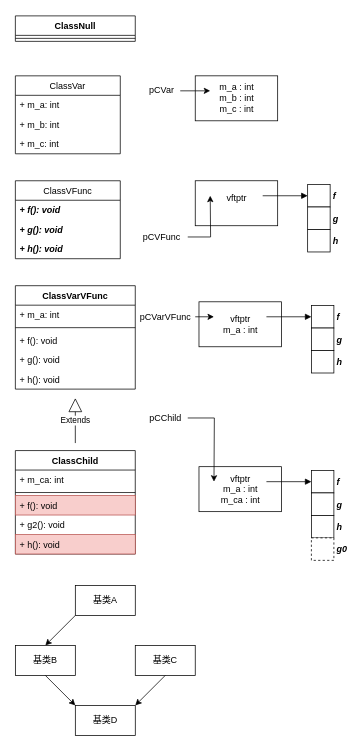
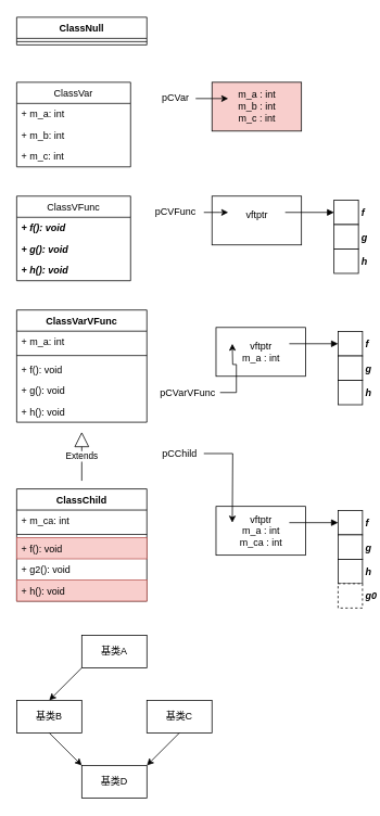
  <mxCell id="0" />
  <mxCell id="1" parent="0" />
  <mxCell id="2" value="ClassNull" style="swimlane;fontStyle=1;align=center;verticalAlign=top;childLayout=stackLayout;horizontal=1;startSize=26;horizontalStack=0;resizeParent=1;resizeParentMax=0;resizeLast=0;collapsible=1;marginBottom=0;" parent="1" vertex="1"><mxGeometry x="20" y="20" width="160" height="34" as="geometry" /></mxCell>
  <mxCell id="3" value="" style="line;strokeWidth=1;fillColor=none;align=left;verticalAlign=middle;spacingTop=-1;spacingLeft=3;spacingRight=3;rotatable=0;labelPosition=right;points=[];portConstraint=eastwest;" parent="2" vertex="1"><mxGeometry y="26" width="160" height="8" as="geometry" /></mxCell>
  <mxCell id="4" value="ClassVar" style="swimlane;fontStyle=0;childLayout=stackLayout;horizontal=1;startSize=26;fillColor=none;horizontalStack=0;resizeParent=1;resizeParentMax=0;resizeLast=0;collapsible=1;marginBottom=0;" parent="1" vertex="1"><mxGeometry x="20" y="100" width="140" height="104" as="geometry" /></mxCell>
  <mxCell id="5" value="+ m_a: int" style="text;strokeColor=none;fillColor=none;align=left;verticalAlign=top;spacingLeft=4;spacingRight=4;overflow=hidden;rotatable=0;points=[[0,0.5],[1,0.5]];portConstraint=eastwest;" parent="4" vertex="1"><mxGeometry y="26" width="140" height="26" as="geometry" /></mxCell>
  <mxCell id="6" value="+ m_b: int" style="text;strokeColor=none;fillColor=none;align=left;verticalAlign=top;spacingLeft=4;spacingRight=4;overflow=hidden;rotatable=0;points=[[0,0.5],[1,0.5]];portConstraint=eastwest;" parent="4" vertex="1"><mxGeometry y="52" width="140" height="26" as="geometry" /></mxCell>
  <mxCell id="7" value="+ m_c: int" style="text;strokeColor=none;fillColor=none;align=left;verticalAlign=top;spacingLeft=4;spacingRight=4;overflow=hidden;rotatable=0;points=[[0,0.5],[1,0.5]];portConstraint=eastwest;" parent="4" vertex="1"><mxGeometry y="78" width="140" height="26" as="geometry" /></mxCell>
- <mxCell id="8" value="m_a : int&lt;br&gt;m_b : int&lt;br&gt;m_c : int" style="html=1;" parent="1" vertex="1"><mxGeometry x="260" y="100" width="110" height="60" as="geometry" /></mxCell>
+ <mxCell id="8" value="m_a : int&lt;br&gt;m_b : int&lt;br&gt;m_c : int" style="html=1;fillColor=#f8cecc;" parent="1" vertex="1"><mxGeometry x="260" y="100" width="110" height="60" as="geometry" /></mxCell>
  <mxCell id="9" value="" style="edgeStyle=orthogonalEdgeStyle;rounded=0;orthogonalLoop=1;jettySize=auto;html=1;" parent="1" source="10" edge="1"><mxGeometry relative="1" as="geometry"><mxPoint x="280" y="120" as="targetPoint" /></mxGeometry></mxCell>
  <mxCell id="10" value="pCVar" style="text;html=1;align=center;verticalAlign=middle;resizable=0;points=[];autosize=1;strokeColor=none;" parent="1" vertex="1"><mxGeometry x="190" y="110" width="50" height="20" as="geometry" /></mxCell>
  <mxCell id="11" value="ClassVFunc" style="swimlane;fontStyle=0;childLayout=stackLayout;horizontal=1;startSize=26;fillColor=none;horizontalStack=0;resizeParent=1;resizeParentMax=0;resizeLast=0;collapsible=1;marginBottom=0;" parent="1" vertex="1"><mxGeometry x="20" y="240" width="140" height="104" as="geometry" /></mxCell>
  <mxCell id="12" value="+ f(): void" style="text;strokeColor=none;fillColor=none;align=left;verticalAlign=top;spacingLeft=4;spacingRight=4;overflow=hidden;rotatable=0;points=[[0,0.5],[1,0.5]];portConstraint=eastwest;fontStyle=3" parent="11" vertex="1"><mxGeometry y="26" width="140" height="26" as="geometry" /></mxCell>
  <mxCell id="13" value="+ g(): void" style="text;strokeColor=none;fillColor=none;align=left;verticalAlign=top;spacingLeft=4;spacingRight=4;overflow=hidden;rotatable=0;points=[[0,0.5],[1,0.5]];portConstraint=eastwest;fontStyle=3" parent="11" vertex="1"><mxGeometry y="52" width="140" height="26" as="geometry" /></mxCell>
  <mxCell id="14" value="+ h(): void" style="text;strokeColor=none;fillColor=none;align=left;verticalAlign=top;spacingLeft=4;spacingRight=4;overflow=hidden;rotatable=0;points=[[0,0.5],[1,0.5]];portConstraint=eastwest;fontStyle=3" parent="11" vertex="1"><mxGeometry y="78" width="140" height="26" as="geometry" /></mxCell>
  <mxCell id="15" value="vftptr&lt;br&gt;&lt;br&gt;" style="html=1;" parent="1" vertex="1"><mxGeometry x="260" y="240" width="110" height="60" as="geometry" /></mxCell>
  <mxCell id="16" value="" style="edgeStyle=orthogonalEdgeStyle;rounded=0;orthogonalLoop=1;jettySize=auto;html=1;" parent="1" source="17" edge="1"><mxGeometry relative="1" as="geometry"><mxPoint x="280" y="260" as="targetPoint" /></mxGeometry></mxCell>
- <mxCell id="17" value="pCVFunc" style="text;html=1;align=center;verticalAlign=middle;resizable=0;points=[];autosize=1;strokeColor=none;" parent="1" vertex="1"><mxGeometry x="180" y="305" width="70" height="20" as="geometry" /></mxCell>
+ <mxCell id="17" value="pCVFunc" style="text;html=1;align=center;verticalAlign=middle;resizable=0;points=[];autosize=1;strokeColor=none;" parent="1" vertex="1"><mxGeometry x="180" y="250" width="70" height="20" as="geometry" /></mxCell>
  <mxCell id="18" value="" style="html=1;verticalAlign=bottom;endArrow=block;" parent="1" edge="1"><mxGeometry width="80" relative="1" as="geometry"><mxPoint x="350" y="260" as="sourcePoint" /><mxPoint x="410" y="260" as="targetPoint" /></mxGeometry></mxCell>
  <mxCell id="19" value="f" style="fontStyle=3;labelPosition=right;verticalLabelPosition=middle;align=left;verticalAlign=middle;spacingLeft=2;direction=south;" parent="1" vertex="1"><mxGeometry x="410" y="245" width="30" height="30" as="geometry" /></mxCell>
  <mxCell id="20" value="g" style="fontStyle=3;labelPosition=right;verticalLabelPosition=middle;align=left;verticalAlign=middle;spacingLeft=2;direction=south;" parent="1" vertex="1"><mxGeometry x="410" y="275" width="30" height="30" as="geometry" /></mxCell>
  <mxCell id="21" value="h" style="fontStyle=3;labelPosition=right;verticalLabelPosition=middle;align=left;verticalAlign=middle;spacingLeft=2;direction=south;" parent="1" vertex="1"><mxGeometry x="410" y="305" width="30" height="30" as="geometry" /></mxCell>
  <mxCell id="22" value="ClassVarVFunc" style="swimlane;fontStyle=1;align=center;verticalAlign=top;childLayout=stackLayout;horizontal=1;startSize=26;horizontalStack=0;resizeParent=1;resizeParentMax=0;resizeLast=0;collapsible=1;marginBottom=0;" parent="1" vertex="1"><mxGeometry x="20" y="380" width="160" height="138" as="geometry" /></mxCell>
  <mxCell id="23" value="+ m_a: int" style="text;strokeColor=none;fillColor=none;align=left;verticalAlign=top;spacingLeft=4;spacingRight=4;overflow=hidden;rotatable=0;points=[[0,0.5],[1,0.5]];portConstraint=eastwest;" parent="22" vertex="1"><mxGeometry y="26" width="160" height="26" as="geometry" /></mxCell>
  <mxCell id="24" value="" style="line;strokeWidth=1;fillColor=none;align=left;verticalAlign=middle;spacingTop=-1;spacingLeft=3;spacingRight=3;rotatable=0;labelPosition=right;points=[];portConstraint=eastwest;" parent="22" vertex="1"><mxGeometry y="52" width="160" height="8" as="geometry" /></mxCell>
  <mxCell id="25" value="+ f(): void" style="text;strokeColor=none;fillColor=none;align=left;verticalAlign=top;spacingLeft=4;spacingRight=4;overflow=hidden;rotatable=0;points=[[0,0.5],[1,0.5]];portConstraint=eastwest;" parent="22" vertex="1"><mxGeometry y="60" width="160" height="26" as="geometry" /></mxCell>
  <mxCell id="26" value="+ g(): void" style="text;strokeColor=none;fillColor=none;align=left;verticalAlign=top;spacingLeft=4;spacingRight=4;overflow=hidden;rotatable=0;points=[[0,0.5],[1,0.5]];portConstraint=eastwest;" parent="22" vertex="1"><mxGeometry y="86" width="160" height="26" as="geometry" /></mxCell>
  <mxCell id="27" value="+ h(): void" style="text;strokeColor=none;fillColor=none;align=left;verticalAlign=top;spacingLeft=4;spacingRight=4;overflow=hidden;rotatable=0;points=[[0,0.5],[1,0.5]];portConstraint=eastwest;" parent="22" vertex="1"><mxGeometry y="112" width="160" height="26" as="geometry" /></mxCell>
  <mxCell id="28" value="vftptr&lt;br&gt;m_a : int" style="html=1;" parent="1" vertex="1"><mxGeometry x="265" y="401.5" width="110" height="60" as="geometry" /></mxCell>
  <mxCell id="29" value="" style="edgeStyle=orthogonalEdgeStyle;rounded=0;orthogonalLoop=1;jettySize=auto;html=1;" parent="1" source="30" edge="1"><mxGeometry relative="1" as="geometry"><mxPoint x="285" y="421.5" as="targetPoint" /></mxGeometry></mxCell>
- <mxCell id="30" value="pCVarVFunc" style="text;html=1;align=center;verticalAlign=middle;resizable=0;points=[];autosize=1;strokeColor=none;" parent="1" vertex="1"><mxGeometry x="180" y="411.5" width="80" height="20" as="geometry" /></mxCell>
+ <mxCell id="30" value="pCVarVFunc" style="text;html=1;align=center;verticalAlign=middle;resizable=0;points=[];autosize=1;strokeColor=none;" parent="1" vertex="1"><mxGeometry x="190" y="471.5" width="80" height="20" as="geometry" /></mxCell>
  <mxCell id="31" value="" style="html=1;verticalAlign=bottom;endArrow=block;" parent="1" edge="1"><mxGeometry width="80" relative="1" as="geometry"><mxPoint x="355" y="421.5" as="sourcePoint" /><mxPoint x="415" y="421.5" as="targetPoint" /></mxGeometry></mxCell>
  <mxCell id="32" value="f" style="fontStyle=3;labelPosition=right;verticalLabelPosition=middle;align=left;verticalAlign=middle;spacingLeft=2;direction=south;" parent="1" vertex="1"><mxGeometry x="415" y="406.5" width="30" height="30" as="geometry" /></mxCell>
  <mxCell id="33" value="g" style="fontStyle=3;labelPosition=right;verticalLabelPosition=middle;align=left;verticalAlign=middle;spacingLeft=2;direction=south;" parent="1" vertex="1"><mxGeometry x="415" y="436.5" width="30" height="30" as="geometry" /></mxCell>
  <mxCell id="34" value="h" style="fontStyle=3;labelPosition=right;verticalLabelPosition=middle;align=left;verticalAlign=middle;spacingLeft=2;direction=south;" parent="1" vertex="1"><mxGeometry x="415" y="466.5" width="30" height="30" as="geometry" /></mxCell>
  <mxCell id="35" value="ClassChild" style="swimlane;fontStyle=1;align=center;verticalAlign=top;childLayout=stackLayout;horizontal=1;startSize=26;horizontalStack=0;resizeParent=1;resizeParentMax=0;resizeLast=0;collapsible=1;marginBottom=0;" parent="1" vertex="1"><mxGeometry x="20" y="600" width="160" height="138" as="geometry" /></mxCell>
  <mxCell id="36" value="+ m_ca: int" style="text;strokeColor=none;fillColor=none;align=left;verticalAlign=top;spacingLeft=4;spacingRight=4;overflow=hidden;rotatable=0;points=[[0,0.5],[1,0.5]];portConstraint=eastwest;" parent="35" vertex="1"><mxGeometry y="26" width="160" height="26" as="geometry" /></mxCell>
  <mxCell id="37" value="" style="line;strokeWidth=1;fillColor=none;align=left;verticalAlign=middle;spacingTop=-1;spacingLeft=3;spacingRight=3;rotatable=0;labelPosition=right;points=[];portConstraint=eastwest;" parent="35" vertex="1"><mxGeometry y="52" width="160" height="8" as="geometry" /></mxCell>
  <mxCell id="38" value="+ f(): void" style="text;strokeColor=#b85450;fillColor=#f8cecc;align=left;verticalAlign=top;spacingLeft=4;spacingRight=4;overflow=hidden;rotatable=0;points=[[0,0.5],[1,0.5]];portConstraint=eastwest;" parent="35" vertex="1"><mxGeometry y="60" width="160" height="26" as="geometry" /></mxCell>
  <mxCell id="39" value="+ g2(): void" style="text;strokeColor=none;fillColor=none;align=left;verticalAlign=top;spacingLeft=4;spacingRight=4;overflow=hidden;rotatable=0;points=[[0,0.5],[1,0.5]];portConstraint=eastwest;" parent="35" vertex="1"><mxGeometry y="86" width="160" height="26" as="geometry" /></mxCell>
  <mxCell id="40" value="+ h(): void" style="text;strokeColor=#b85450;fillColor=#f8cecc;align=left;verticalAlign=top;spacingLeft=4;spacingRight=4;overflow=hidden;rotatable=0;points=[[0,0.5],[1,0.5]];portConstraint=eastwest;" parent="35" vertex="1"><mxGeometry y="112" width="160" height="26" as="geometry" /></mxCell>
  <mxCell id="41" value="vftptr&lt;br&gt;m_a : int&lt;br&gt;m_ca : int" style="html=1;" parent="1" vertex="1"><mxGeometry x="265" y="621.5" width="110" height="60" as="geometry" /></mxCell>
  <mxCell id="42" value="" style="edgeStyle=orthogonalEdgeStyle;rounded=0;orthogonalLoop=1;jettySize=auto;html=1;" parent="1" source="43" edge="1"><mxGeometry relative="1" as="geometry"><mxPoint x="285" y="641.5" as="targetPoint" /></mxGeometry></mxCell>
  <mxCell id="43" value="pCChild" style="text;html=1;align=center;verticalAlign=middle;resizable=0;points=[];autosize=1;strokeColor=none;" parent="1" vertex="1"><mxGeometry x="190" y="546.5" width="60" height="20" as="geometry" /></mxCell>
  <mxCell id="44" value="" style="html=1;verticalAlign=bottom;endArrow=block;" parent="1" edge="1"><mxGeometry width="80" relative="1" as="geometry"><mxPoint x="355" y="641.5" as="sourcePoint" /><mxPoint x="415" y="641.5" as="targetPoint" /></mxGeometry></mxCell>
  <mxCell id="45" value="f" style="fontStyle=3;labelPosition=right;verticalLabelPosition=middle;align=left;verticalAlign=middle;spacingLeft=2;direction=south;" parent="1" vertex="1"><mxGeometry x="415" y="626.5" width="30" height="30" as="geometry" /></mxCell>
  <mxCell id="46" value="g" style="fontStyle=3;labelPosition=right;verticalLabelPosition=middle;align=left;verticalAlign=middle;spacingLeft=2;direction=south;" parent="1" vertex="1"><mxGeometry x="415" y="656.5" width="30" height="30" as="geometry" /></mxCell>
  <mxCell id="47" value="h" style="fontStyle=3;labelPosition=right;verticalLabelPosition=middle;align=left;verticalAlign=middle;spacingLeft=2;direction=south;" parent="1" vertex="1"><mxGeometry x="415" y="686.5" width="30" height="30" as="geometry" /></mxCell>
  <mxCell id="48" value="Extends" style="endArrow=block;endSize=16;endFill=0;html=1;" parent="1" edge="1"><mxGeometry width="160" relative="1" as="geometry"><mxPoint x="100" y="590" as="sourcePoint" /><mxPoint x="100" y="530" as="targetPoint" /></mxGeometry></mxCell>
  <mxCell id="49" value="g0" style="fontStyle=3;labelPosition=right;verticalLabelPosition=middle;align=left;verticalAlign=middle;spacingLeft=2;direction=south;dashed=1;" parent="1" vertex="1"><mxGeometry x="415" y="716.5" width="30" height="30" as="geometry" /></mxCell>
  <mxCell id="50" value="基类A" style="rounded=0;whiteSpace=wrap;html=1;" vertex="1" parent="1"><mxGeometry x="100" y="780" width="80" height="40" as="geometry" /></mxCell>
  <mxCell id="51" value="基类B" style="rounded=0;whiteSpace=wrap;html=1;" vertex="1" parent="1"><mxGeometry x="20" y="860" width="80" height="40" as="geometry" /></mxCell>
  <mxCell id="52" value="基类C" style="rounded=0;whiteSpace=wrap;html=1;" vertex="1" parent="1"><mxGeometry x="180" y="860" width="80" height="40" as="geometry" /></mxCell>
  <mxCell id="53" value="基类D" style="rounded=0;whiteSpace=wrap;html=1;" vertex="1" parent="1"><mxGeometry x="100" y="940" width="80" height="40" as="geometry" /></mxCell>
  <mxCell id="54" value="" style="endArrow=classic;html=1;entryX=0.5;entryY=0;entryDx=0;entryDy=0;" edge="1" parent="1" target="51"><mxGeometry width="50" height="50" relative="1" as="geometry"><mxPoint x="100" y="820" as="sourcePoint" /><mxPoint x="80" y="850" as="targetPoint" /></mxGeometry></mxCell>
  <mxCell id="55" value="" style="endArrow=classic;html=1;entryX=0.5;entryY=0;entryDx=0;entryDy=0;exitX=1;exitY=1;exitDx=0;exitDy=0;" edge="1" parent="1"><mxGeometry width="50" height="50" relative="1" as="geometry"><mxPoint x="60" y="900" as="sourcePoint" /><mxPoint x="100" y="940" as="targetPoint" /></mxGeometry></mxCell>
  <mxCell id="56" value="" style="endArrow=classic;html=1;entryX=0.5;entryY=0;entryDx=0;entryDy=0;" edge="1" parent="1"><mxGeometry width="50" height="50" relative="1" as="geometry"><mxPoint x="220" y="900" as="sourcePoint" /><mxPoint x="180" y="940" as="targetPoint" /></mxGeometry></mxCell>
